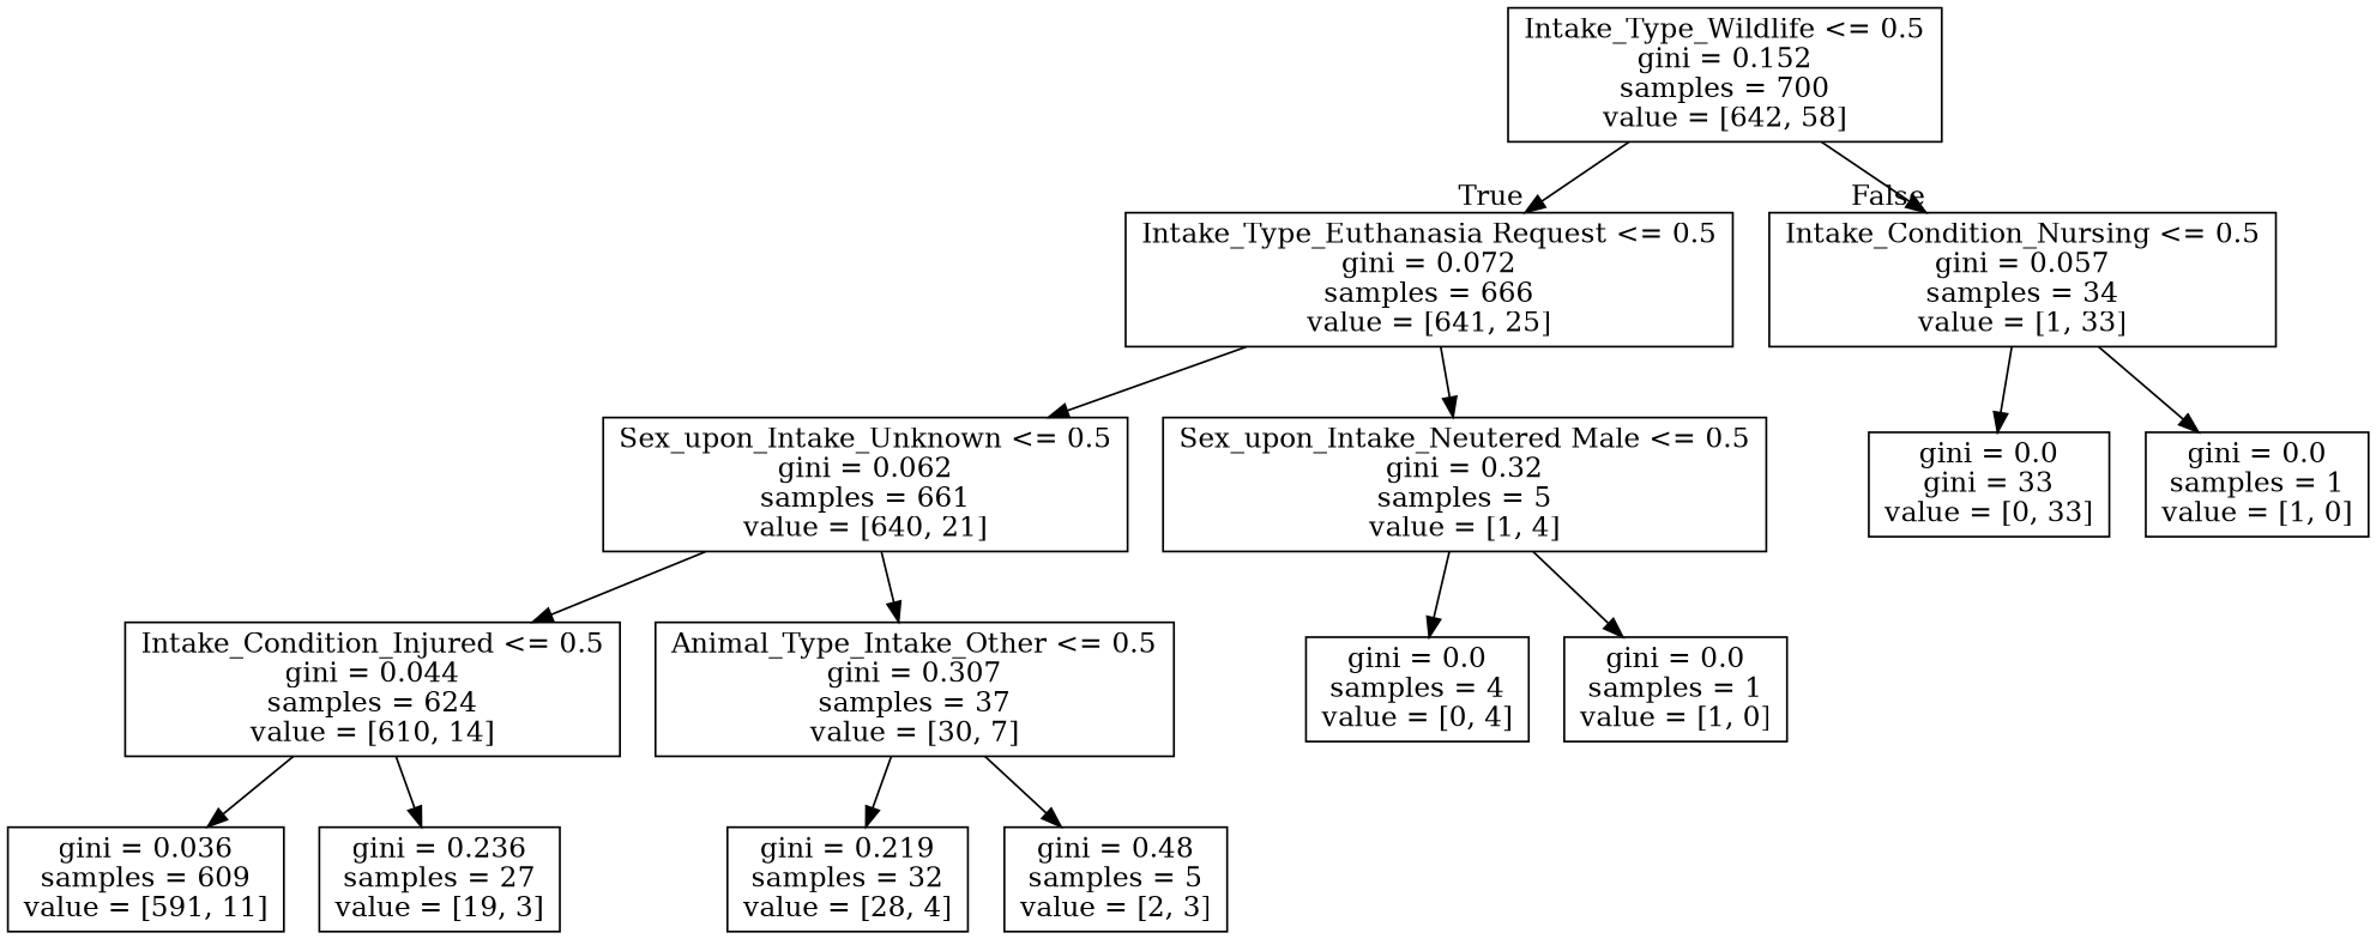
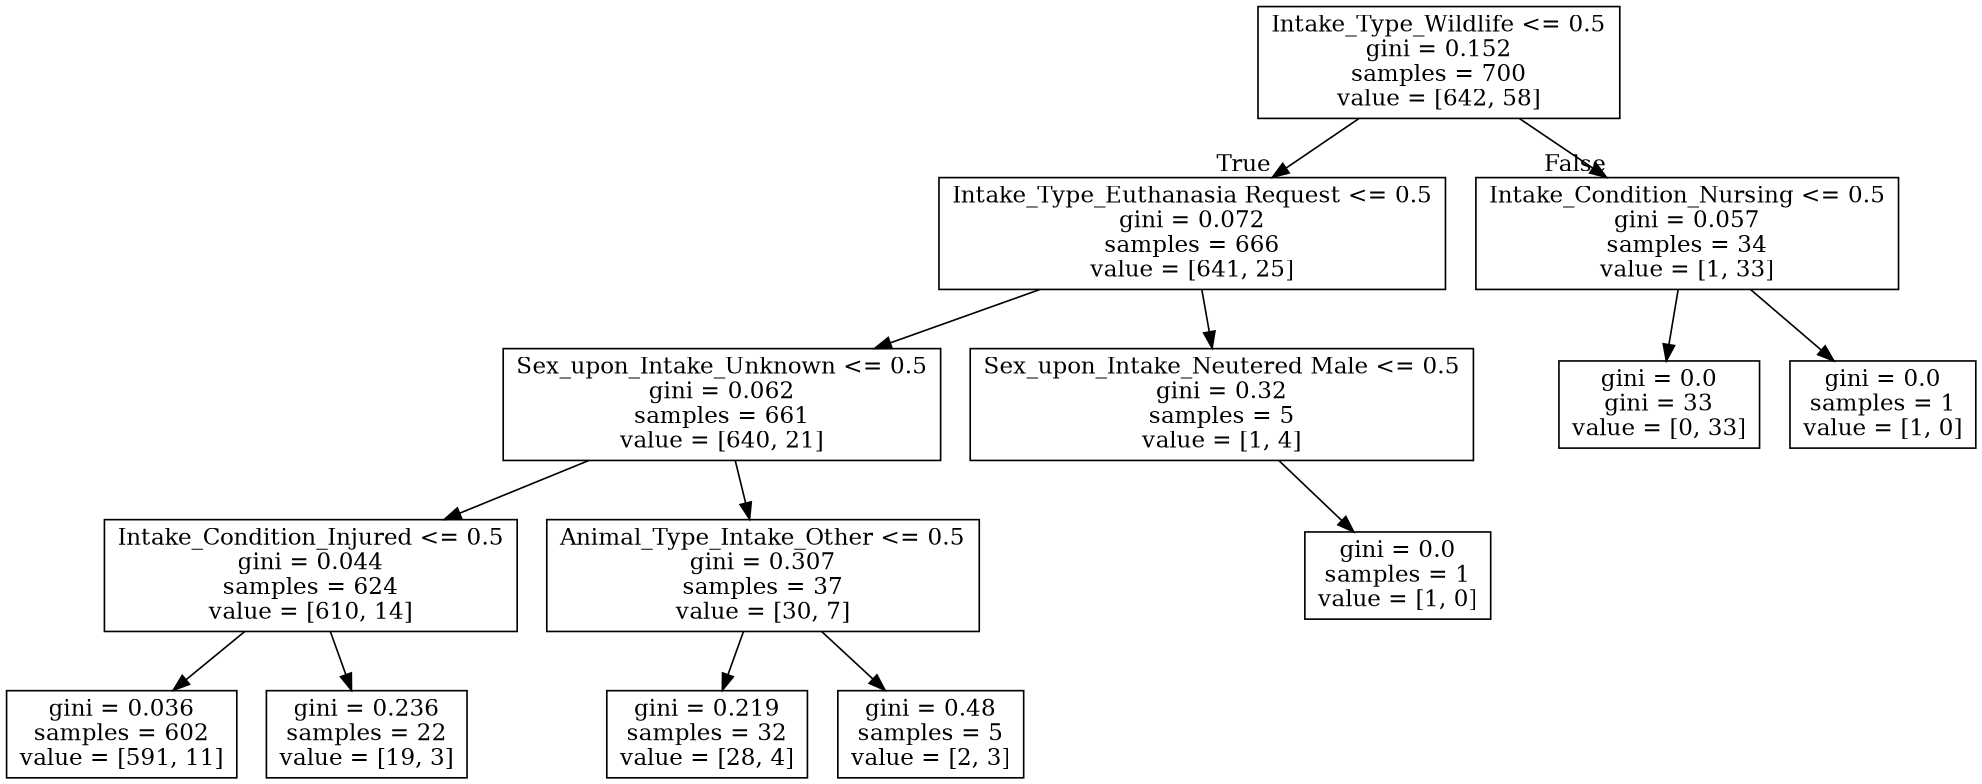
  digraph {
    node [shape=box]
    n1 [label="Intake_Type_Wildlife <= 0.5\ngini = 0.152\nsamples = 700\nvalue = [642, 58]"]
    n2 [label="Intake_Type_Euthanasia Request <= 0.5\ngini = 0.072\nsamples = 666\nvalue = [641, 25]"]
    n3 [label="Intake_Condition_Nursing <= 0.5\ngini = 0.057\nsamples = 34\nvalue = [1, 33]"]
    n4 [label="Sex_upon_Intake_Unknown <= 0.5\ngini = 0.062\nsamples = 661\nvalue = [640, 21]"]
    n5 [label="Sex_upon_Intake_Neutered Male <= 0.5\ngini = 0.32\nsamples = 5\nvalue = [1, 4]"]
    n6 [label="gini = 0.0\ngini = 33\nvalue = [0, 33]"]
    n7 [label="gini = 0.0\nsamples = 1\nvalue = [1, 0]"]
    n8 [label="Intake_Condition_Injured <= 0.5\ngini = 0.044\nsamples = 624\nvalue = [610, 14]"]
    n9 [label="Animal_Type_Intake_Other <= 0.5\ngini = 0.307\nsamples = 37\nvalue = [30, 7]"]
-   n10 [label="gini = 0.0\nsamples = 4\nvalue = [0, 4]"]
    n11 [label="gini = 0.0\nsamples = 1\nvalue = [1, 0]"]
-   n12 [label="gini = 0.036\nsamples = 609\nvalue = [591, 11]"]
-   n13 [label="gini = 0.236\nsamples = 27\nvalue = [19, 3]"]
+   n12 [label="gini = 0.036\nsamples = 602\nvalue = [591, 11]"]
+   n13 [label="gini = 0.236\nsamples = 22\nvalue = [19, 3]"]
    n14 [label="gini = 0.219\nsamples = 32\nvalue = [28, 4]"]
    n15 [label="gini = 0.48\nsamples = 5\nvalue = [2, 3]"]
    n1 -> n2 [headlabel=True labelangle=45 labeldistance=2.5]
    n1 -> n3 [headlabel=False labelangle=-45 labeldistance=2.5]
    n2 -> n4
    n2 -> n5
    n3 -> n6
    n3 -> n7
    n4 -> n8
    n4 -> n9
-   n5 -> n10
    n5 -> n11
    n8 -> n12
    n8 -> n13
    n9 -> n14
    n9 -> n15
  }
